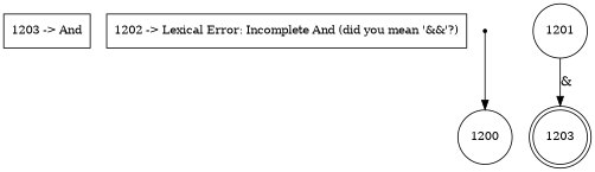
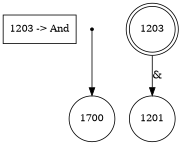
  digraph {
    rankdir=TB
    node [fontsize=12 shape=rectangle color=black]
    n1 [label="1203 -> And" color=""]
-   n2 [label="1202 -> Lexical Error: Incomplete And (did you mean '&&'?)" color=""]
-   n3 [label=1200 shape=circle]
+   n3 [label=1700 shape=circle]
    n4 [label=1201 shape=circle]
    n5 [label=1203 shape=doublecircle]
    n6 [label=1203 shape=point]
-   n4 -> n5 [label="&"]
+   n5 -> n4 [label="&"]
    n6 -> n3
  }
